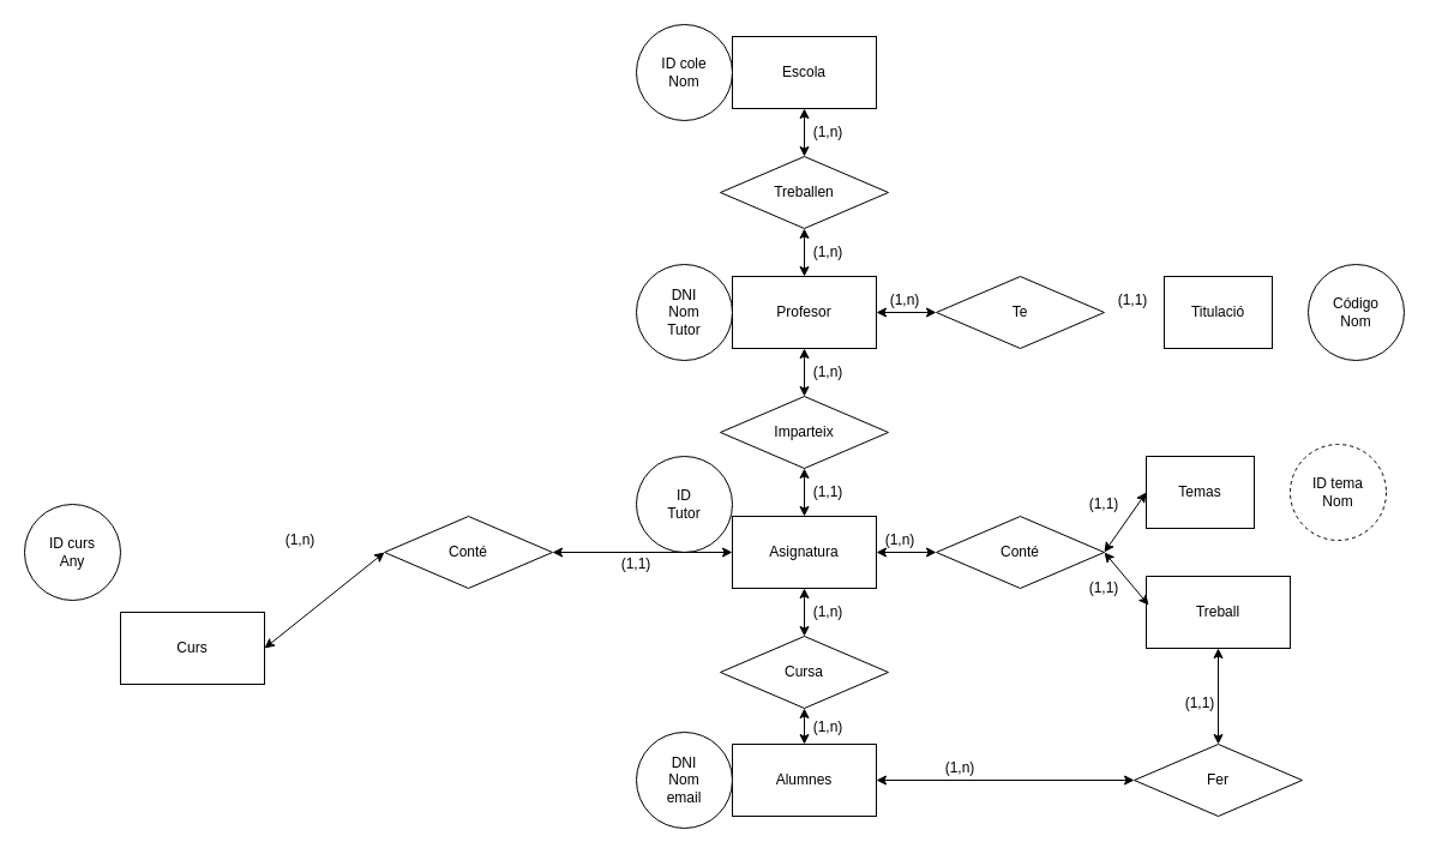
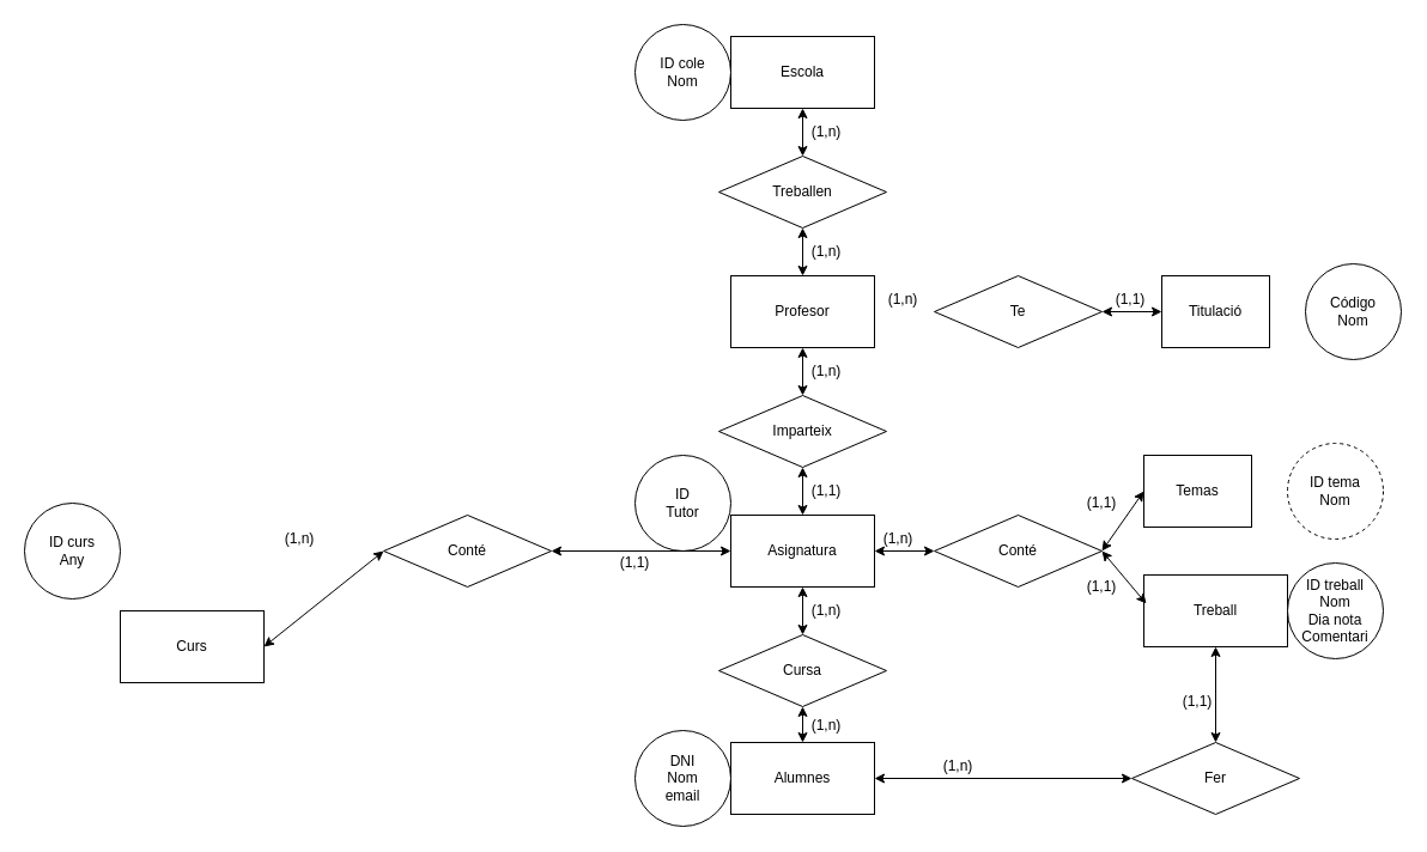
  <mxCell id="0" />
  <mxCell id="1" parent="0" />
  <mxCell id="2" value="Treball" style="rounded=0;whiteSpace=wrap;html=1;" parent="1" vertex="1"><mxGeometry x="955" y="480" width="120" height="60" as="geometry" /></mxCell>
  <mxCell id="3" value="Temas" style="rounded=0;whiteSpace=wrap;html=1;" parent="1" vertex="1"><mxGeometry x="955" y="380" width="90" height="60" as="geometry" /></mxCell>
  <mxCell id="4" value="Titulació" style="rounded=0;whiteSpace=wrap;html=1;" parent="1" vertex="1"><mxGeometry x="970" y="230" width="90" height="60" as="geometry" /></mxCell>
  <mxCell id="5" value="Curs" style="rounded=0;whiteSpace=wrap;html=1;" parent="1" vertex="1"><mxGeometry x="100" y="510" width="120" height="60" as="geometry" /></mxCell>
  <mxCell id="6" value="Alumnes" style="rounded=0;whiteSpace=wrap;html=1;" parent="1" vertex="1"><mxGeometry x="610" y="620" width="120" height="60" as="geometry" /></mxCell>
  <mxCell id="7" value="Asignatura" style="rounded=0;whiteSpace=wrap;html=1;" parent="1" vertex="1"><mxGeometry x="610" y="430" width="120" height="60" as="geometry" /></mxCell>
  <mxCell id="8" value="Profesor" style="rounded=0;whiteSpace=wrap;html=1;" parent="1" vertex="1"><mxGeometry x="610" y="230" width="120" height="60" as="geometry" /></mxCell>
  <mxCell id="9" value="Escola" style="rounded=0;whiteSpace=wrap;html=1;" parent="1" vertex="1"><mxGeometry x="610" y="30" width="120" height="60" as="geometry" /></mxCell>
+ <mxCell id="10" value="ID treball&lt;br&gt;Nom&lt;br&gt;Dia nota&lt;br&gt;Comentari" style="ellipse;whiteSpace=wrap;html=1;aspect=fixed;" parent="1" vertex="1"><mxGeometry x="1075" y="470" width="80" height="80" as="geometry" /></mxCell>
  <mxCell id="11" value="ID tema&lt;br&gt;Nom" style="ellipse;whiteSpace=wrap;html=1;aspect=fixed;dashed=1;" parent="1" vertex="1"><mxGeometry x="1075" y="370" width="80" height="80" as="geometry" /></mxCell>
  <mxCell id="12" value="Código&lt;br&gt;Nom" style="ellipse;whiteSpace=wrap;html=1;aspect=fixed;" parent="1" vertex="1"><mxGeometry x="1090" y="220" width="80" height="80" as="geometry" /></mxCell>
  <mxCell id="13" value="ID curs&lt;br&gt;Any" style="ellipse;whiteSpace=wrap;html=1;aspect=fixed;" parent="1" vertex="1"><mxGeometry x="20" y="420" width="80" height="80" as="geometry" /></mxCell>
  <mxCell id="14" value="DNI&lt;br&gt;Nom&lt;br&gt;email" style="ellipse;whiteSpace=wrap;html=1;aspect=fixed;" parent="1" vertex="1"><mxGeometry y="610" width="80" height="80" as="geometry" x="530" /></mxCell>
  <mxCell id="15" value="ID&lt;br&gt;Tutor" style="ellipse;whiteSpace=wrap;html=1;aspect=fixed;" parent="1" vertex="1"><mxGeometry y="380" width="80" height="80" as="geometry" x="530" /></mxCell>
- <mxCell id="16" value="DNI&lt;br&gt;Nom&lt;br&gt;Tutor" style="ellipse;whiteSpace=wrap;html=1;aspect=fixed;" parent="1" vertex="1"><mxGeometry y="220" width="80" height="80" as="geometry" x="530" /></mxCell>
  <mxCell id="17" value="ID cole&lt;br&gt;Nom" style="ellipse;whiteSpace=wrap;html=1;aspect=fixed;" parent="1" vertex="1"><mxGeometry width="80" height="80" as="geometry" x="530" y="20" /></mxCell>
  <mxCell id="18" value="Treballen" style="rhombus;whiteSpace=wrap;html=1;" parent="1" vertex="1"><mxGeometry x="600" y="130" width="140" height="60" as="geometry" /></mxCell>
  <mxCell id="19" value="Imparteix" style="rhombus;whiteSpace=wrap;html=1;" parent="1" vertex="1"><mxGeometry x="600" y="330" width="140" height="60" as="geometry" /></mxCell>
  <mxCell id="20" value="Te" style="rhombus;whiteSpace=wrap;html=1;" parent="1" vertex="1"><mxGeometry x="780" y="230" width="140" height="60" as="geometry" /></mxCell>
  <mxCell id="21" value="Conté" style="rhombus;whiteSpace=wrap;html=1;" parent="1" vertex="1"><mxGeometry x="780" y="430" width="140" height="60" as="geometry" /></mxCell>
  <mxCell id="22" value="" style="endArrow=classic;startArrow=classic;html=1;rounded=0;exitX=0.5;exitY=1;exitDx=0;exitDy=0;entryX=0.5;entryY=0;entryDx=0;entryDy=0;" parent="1" source="9" target="18" edge="1"><mxGeometry width="50" height="50" relative="1" as="geometry"><mxPoint x="1060" y="300" as="sourcePoint" /><mxPoint x="1110" y="250" as="targetPoint" /></mxGeometry></mxCell>
  <mxCell id="23" value="" style="endArrow=classic;startArrow=classic;html=1;rounded=0;exitX=0.5;exitY=1;exitDx=0;exitDy=0;entryX=0.5;entryY=0;entryDx=0;entryDy=0;" parent="1" source="18" target="8" edge="1"><mxGeometry width="50" height="50" relative="1" as="geometry"><mxPoint x="1060" y="300" as="sourcePoint" /><mxPoint x="1110" y="250" as="targetPoint" /></mxGeometry></mxCell>
  <mxCell id="24" value="" style="endArrow=classic;startArrow=classic;html=1;rounded=0;exitX=0.5;exitY=1;exitDx=0;exitDy=0;entryX=0.5;entryY=0;entryDx=0;entryDy=0;" parent="1" source="8" target="19" edge="1"><mxGeometry width="50" height="50" relative="1" as="geometry"><mxPoint x="1060" y="300" as="sourcePoint" /><mxPoint x="1110" y="250" as="targetPoint" /></mxGeometry></mxCell>
  <mxCell id="25" value="" style="endArrow=classic;startArrow=classic;html=1;rounded=0;entryX=0.5;entryY=1;entryDx=0;entryDy=0;exitX=0.5;exitY=0;exitDx=0;exitDy=0;" parent="1" source="7" target="19" edge="1"><mxGeometry width="50" height="50" relative="1" as="geometry"><mxPoint x="1060" y="460" as="sourcePoint" /><mxPoint x="1110" y="410" as="targetPoint" /></mxGeometry></mxCell>
  <mxCell id="26" value="Cursa" style="rhombus;whiteSpace=wrap;html=1;" parent="1" vertex="1"><mxGeometry x="600" y="530" width="140" height="60" as="geometry" /></mxCell>
  <mxCell id="27" value="" style="endArrow=classic;startArrow=classic;html=1;rounded=0;exitX=0.5;exitY=1;exitDx=0;exitDy=0;entryX=0.5;entryY=0;entryDx=0;entryDy=0;" parent="1" source="7" target="26" edge="1"><mxGeometry width="50" height="50" relative="1" as="geometry"><mxPoint x="1060" y="610" as="sourcePoint" /><mxPoint x="1110" y="560" as="targetPoint" /></mxGeometry></mxCell>
  <mxCell id="28" value="" style="endArrow=classic;startArrow=classic;html=1;rounded=0;exitX=0.5;exitY=1;exitDx=0;exitDy=0;entryX=0.5;entryY=0;entryDx=0;entryDy=0;" parent="1" source="26" target="6" edge="1"><mxGeometry width="50" height="50" relative="1" as="geometry"><mxPoint x="1060" y="610" as="sourcePoint" /><mxPoint x="1110" y="560" as="targetPoint" /></mxGeometry></mxCell>
  <mxCell id="29" value="" style="endArrow=classic;startArrow=classic;html=1;rounded=0;exitX=1;exitY=0.5;exitDx=0;exitDy=0;entryX=0;entryY=0.5;entryDx=0;entryDy=0;" parent="1" source="7" target="21" edge="1"><mxGeometry width="50" height="50" relative="1" as="geometry"><mxPoint x="1060" y="610" as="sourcePoint" /><mxPoint x="1110" y="560" as="targetPoint" /></mxGeometry></mxCell>
  <mxCell id="30" value="" style="endArrow=classic;startArrow=classic;html=1;rounded=0;exitX=1;exitY=0.5;exitDx=0;exitDy=0;entryX=0;entryY=0.5;entryDx=0;entryDy=0;" parent="1" source="21" target="3" edge="1"><mxGeometry width="50" height="50" relative="1" as="geometry"><mxPoint x="1060" y="610" as="sourcePoint" /><mxPoint x="1110" y="560" as="targetPoint" /></mxGeometry></mxCell>
  <mxCell id="31" value="" style="endArrow=classic;startArrow=classic;html=1;rounded=0;exitX=1;exitY=0.5;exitDx=0;exitDy=0;entryX=0.017;entryY=0.4;entryDx=0;entryDy=0;entryPerimeter=0;" parent="1" source="21" target="2" edge="1"><mxGeometry width="50" height="50" relative="1" as="geometry"><mxPoint x="1060" y="610" as="sourcePoint" /><mxPoint x="1110" y="560" as="targetPoint" /></mxGeometry></mxCell>
- <mxCell id="32" value="" style="endArrow=classic;startArrow=classic;html=1;rounded=0;exitX=1;exitY=0.5;exitDx=0;exitDy=0;entryX=0;entryY=0.5;entryDx=0;entryDy=0;" parent="1" source="8" target="20" edge="1"><mxGeometry width="50" height="50" relative="1" as="geometry"><mxPoint x="1060" y="340" as="sourcePoint" /><mxPoint x="1110" y="290" as="targetPoint" /></mxGeometry></mxCell>
+ <mxCell id="33" value="" style="endArrow=classic;startArrow=classic;html=1;rounded=0;exitX=1;exitY=0.5;exitDx=0;exitDy=0;entryX=0;entryY=0.5;entryDx=0;entryDy=0;" parent="1" source="20" target="4" edge="1"><mxGeometry width="50" height="50" relative="1" as="geometry"><mxPoint x="1060" y="340" as="sourcePoint" /><mxPoint x="1110" y="290" as="targetPoint" /></mxGeometry></mxCell>
  <mxCell id="34" value="Conté" style="rhombus;whiteSpace=wrap;html=1;" parent="1" vertex="1"><mxGeometry x="320" y="430" width="140" height="60" as="geometry" /></mxCell>
  <mxCell id="35" value="" style="endArrow=classic;startArrow=classic;html=1;rounded=0;exitX=1;exitY=0.5;exitDx=0;exitDy=0;entryX=0;entryY=0.5;entryDx=0;entryDy=0;" parent="1" source="5" target="34" edge="1"><mxGeometry width="50" height="50" relative="1" as="geometry"><mxPoint x="580" y="470" as="sourcePoint" /><mxPoint x="630" y="420" as="targetPoint" /></mxGeometry></mxCell>
  <mxCell id="36" value="" style="endArrow=classic;startArrow=classic;html=1;rounded=0;exitX=1;exitY=0.5;exitDx=0;exitDy=0;entryX=0;entryY=0.5;entryDx=0;entryDy=0;" parent="1" source="34" target="7" edge="1"><mxGeometry width="50" height="50" relative="1" as="geometry"><mxPoint x="580" y="470" as="sourcePoint" /><mxPoint x="630" y="420" as="targetPoint" /></mxGeometry></mxCell>
  <mxCell id="37" value="(1,n)" style="text;html=1;strokeColor=none;fillColor=none;align=center;verticalAlign=middle;whiteSpace=wrap;rounded=0;" parent="1" vertex="1"><mxGeometry x="680" y="100" width="20" height="20" as="geometry" /></mxCell>
  <mxCell id="38" value="(1,n)" style="text;html=1;strokeColor=none;fillColor=none;align=center;verticalAlign=middle;whiteSpace=wrap;rounded=0;" parent="1" vertex="1"><mxGeometry x="680" y="200" width="20" height="20" as="geometry" /></mxCell>
  <mxCell id="39" value="(1,1)" style="text;html=1;strokeColor=none;fillColor=none;align=center;verticalAlign=middle;whiteSpace=wrap;rounded=0;" parent="1" vertex="1"><mxGeometry x="680" y="400" width="20" height="20" as="geometry" /></mxCell>
  <mxCell id="40" value="(1,1)" style="text;html=1;strokeColor=none;fillColor=none;align=center;verticalAlign=middle;whiteSpace=wrap;rounded=0;" parent="1" vertex="1"><mxGeometry x="910" y="480" width="20" height="20" as="geometry" /></mxCell>
  <mxCell id="41" value="(1,n)" style="text;html=1;strokeColor=none;fillColor=none;align=center;verticalAlign=middle;whiteSpace=wrap;rounded=0;" parent="1" vertex="1"><mxGeometry x="744" y="240" width="20" height="20" as="geometry" /></mxCell>
  <mxCell id="42" value="(1,n)" style="text;html=1;strokeColor=none;fillColor=none;align=center;verticalAlign=middle;whiteSpace=wrap;rounded=0;" parent="1" vertex="1"><mxGeometry x="680" y="300" width="20" height="20" as="geometry" /></mxCell>
  <mxCell id="43" value="(1,n)" style="text;html=1;strokeColor=none;fillColor=none;align=center;verticalAlign=middle;whiteSpace=wrap;rounded=0;" parent="1" vertex="1"><mxGeometry x="240" y="440" width="20" height="20" as="geometry" /></mxCell>
  <mxCell id="44" value="(1,1)" style="text;html=1;strokeColor=none;fillColor=none;align=center;verticalAlign=middle;whiteSpace=wrap;rounded=0;" parent="1" vertex="1"><mxGeometry x="520" y="460" width="20" height="20" as="geometry" /></mxCell>
  <mxCell id="45" value="(1,n)" style="text;html=1;strokeColor=none;fillColor=none;align=center;verticalAlign=middle;whiteSpace=wrap;rounded=0;" parent="1" vertex="1"><mxGeometry x="680" y="500" width="20" height="20" as="geometry" /></mxCell>
  <mxCell id="46" value="(1,n)" style="text;html=1;strokeColor=none;fillColor=none;align=center;verticalAlign=middle;whiteSpace=wrap;rounded=0;" parent="1" vertex="1"><mxGeometry x="680" y="596" width="20" height="20" as="geometry" /></mxCell>
  <mxCell id="47" value="(1,n)" style="text;html=1;strokeColor=none;fillColor=none;align=center;verticalAlign=middle;whiteSpace=wrap;rounded=0;" parent="1" vertex="1"><mxGeometry x="740" y="440" width="20" height="20" as="geometry" /></mxCell>
  <mxCell id="48" value="(1,1)" style="text;html=1;strokeColor=none;fillColor=none;align=center;verticalAlign=middle;whiteSpace=wrap;rounded=0;" parent="1" vertex="1"><mxGeometry x="910" y="410" width="20" height="20" as="geometry" /></mxCell>
  <mxCell id="49" value="(1,1)" style="text;html=1;strokeColor=none;fillColor=none;align=center;verticalAlign=middle;whiteSpace=wrap;rounded=0;" parent="1" vertex="1"><mxGeometry x="934" y="240" width="20" height="20" as="geometry" /></mxCell>
  <mxCell id="50" value="Fer" style="rhombus;whiteSpace=wrap;html=1;" parent="1" vertex="1"><mxGeometry x="945" y="620" width="140" height="60" as="geometry" /></mxCell>
  <mxCell id="51" value="" style="endArrow=classic;startArrow=classic;html=1;rounded=0;exitX=1;exitY=0.5;exitDx=0;exitDy=0;entryX=0;entryY=0.5;entryDx=0;entryDy=0;" parent="1" source="6" target="50" edge="1"><mxGeometry width="50" height="50" relative="1" as="geometry"><mxPoint x="700" y="460" as="sourcePoint" /><mxPoint x="750" y="410" as="targetPoint" /></mxGeometry></mxCell>
  <mxCell id="52" value="(1,n)" style="text;html=1;strokeColor=none;fillColor=none;align=center;verticalAlign=middle;whiteSpace=wrap;rounded=0;" parent="1" vertex="1"><mxGeometry x="790" y="630" width="20" height="20" as="geometry" /></mxCell>
  <mxCell id="53" value="" style="endArrow=classic;startArrow=classic;html=1;rounded=0;entryX=0.5;entryY=1;entryDx=0;entryDy=0;exitX=0.5;exitY=0;exitDx=0;exitDy=0;" parent="1" source="50" target="2" edge="1"><mxGeometry width="50" height="50" relative="1" as="geometry"><mxPoint x="700" y="460" as="sourcePoint" /><mxPoint x="750" y="410" as="targetPoint" /></mxGeometry></mxCell>
  <mxCell id="54" value="(1,1)" style="text;html=1;strokeColor=none;fillColor=none;align=center;verticalAlign=middle;whiteSpace=wrap;rounded=0;" parent="1" vertex="1"><mxGeometry x="990" y="576" width="20" height="20" as="geometry" /></mxCell>
